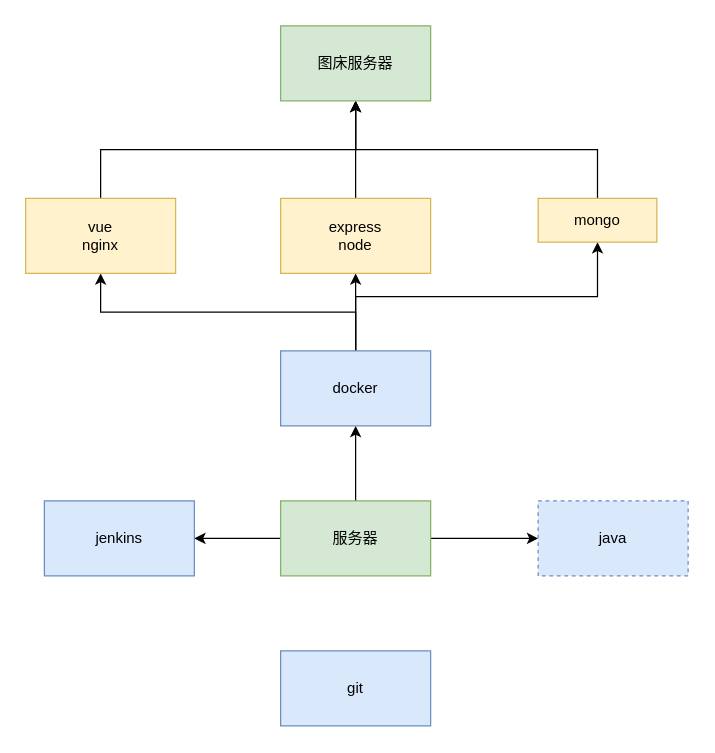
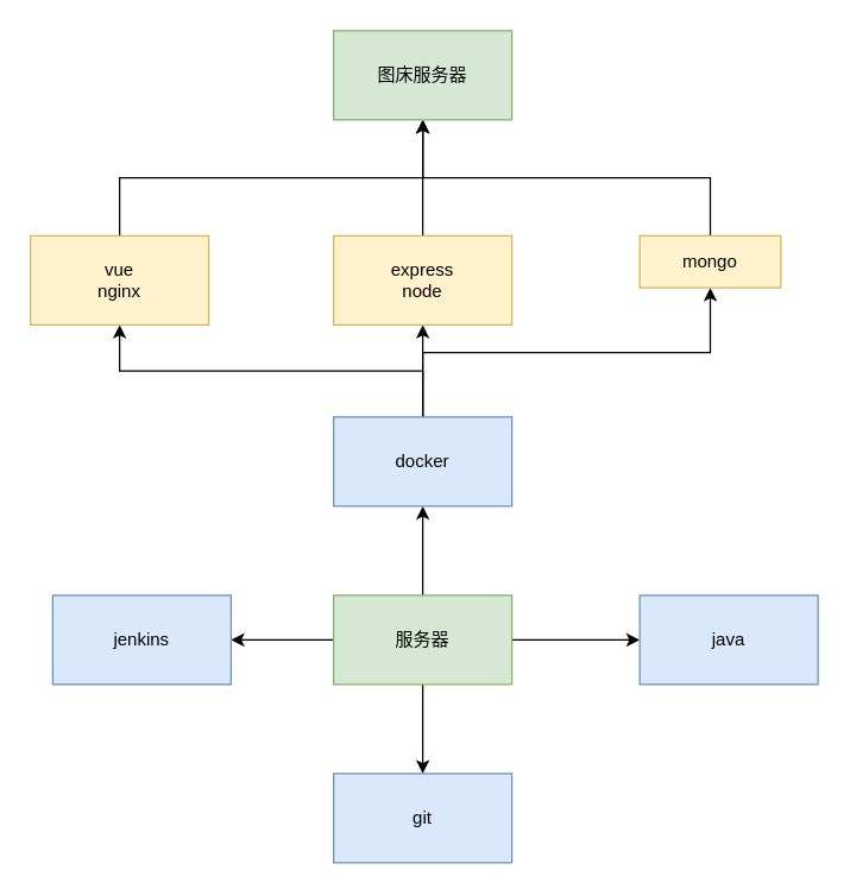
  <mxCell id="0" />
  <mxCell id="1" parent="0" />
  <mxCell id="2" style="edgeStyle=orthogonalEdgeStyle;rounded=0;orthogonalLoop=1;jettySize=auto;html=1;exitX=0.5;exitY=0;exitDx=0;exitDy=0;entryX=0.5;entryY=1;entryDx=0;entryDy=0;" parent="1" source="6" target="10" edge="1"><mxGeometry relative="1" as="geometry" /></mxCell>
+ <mxCell id="3" style="edgeStyle=orthogonalEdgeStyle;rounded=0;orthogonalLoop=1;jettySize=auto;html=1;exitX=0.5;exitY=1;exitDx=0;exitDy=0;" parent="1" source="6" target="11" edge="1"><mxGeometry relative="1" as="geometry" /></mxCell>
  <mxCell id="4" style="edgeStyle=orthogonalEdgeStyle;rounded=0;orthogonalLoop=1;jettySize=auto;html=1;exitX=0;exitY=0.5;exitDx=0;exitDy=0;entryX=1;entryY=0.5;entryDx=0;entryDy=0;" parent="1" source="6" target="18" edge="1"><mxGeometry relative="1" as="geometry" /></mxCell>
  <mxCell id="5" style="edgeStyle=orthogonalEdgeStyle;rounded=0;orthogonalLoop=1;jettySize=auto;html=1;exitX=1;exitY=0.5;exitDx=0;exitDy=0;entryX=0;entryY=0.5;entryDx=0;entryDy=0;" parent="1" source="6" target="19" edge="1"><mxGeometry relative="1" as="geometry" /></mxCell>
  <mxCell id="6" value="服务器" style="rounded=0;whiteSpace=wrap;html=1;fillColor=#d5e8d4;strokeColor=#82b366;" parent="1" vertex="1"><mxGeometry x="224" y="400" width="120" height="60" as="geometry" /></mxCell>
  <mxCell id="7" style="edgeStyle=orthogonalEdgeStyle;rounded=0;orthogonalLoop=1;jettySize=auto;html=1;exitX=0.5;exitY=0;exitDx=0;exitDy=0;entryX=0.5;entryY=1;entryDx=0;entryDy=0;" parent="1" source="10" target="17" edge="1"><mxGeometry relative="1" as="geometry" /></mxCell>
  <mxCell id="8" style="edgeStyle=orthogonalEdgeStyle;rounded=0;orthogonalLoop=1;jettySize=auto;html=1;exitX=0.5;exitY=0;exitDx=0;exitDy=0;entryX=0.5;entryY=1;entryDx=0;entryDy=0;" parent="1" source="10" target="13" edge="1"><mxGeometry relative="1" as="geometry" /></mxCell>
  <mxCell id="9" style="edgeStyle=orthogonalEdgeStyle;rounded=0;orthogonalLoop=1;jettySize=auto;html=1;exitX=0.5;exitY=0;exitDx=0;exitDy=0;" parent="1" source="10" target="15" edge="1"><mxGeometry relative="1" as="geometry" /></mxCell>
  <mxCell id="10" value="docker" style="rounded=0;whiteSpace=wrap;html=1;fillColor=#dae8fc;strokeColor=#6c8ebf;" parent="1" vertex="1"><mxGeometry x="224" y="280" width="120" height="60" as="geometry" /></mxCell>
  <mxCell id="11" value="git" style="rounded=0;whiteSpace=wrap;html=1;fillColor=#dae8fc;strokeColor=#6c8ebf;" parent="1" vertex="1"><mxGeometry x="224" y="520" width="120" height="60" as="geometry" /></mxCell>
  <mxCell id="12" style="edgeStyle=orthogonalEdgeStyle;rounded=0;orthogonalLoop=1;jettySize=auto;html=1;exitX=0.5;exitY=0;exitDx=0;exitDy=0;entryX=0.5;entryY=1;entryDx=0;entryDy=0;" parent="1" source="13" target="20" edge="1"><mxGeometry relative="1" as="geometry" /></mxCell>
  <mxCell id="13" value="express&lt;br&gt;node" style="rounded=0;whiteSpace=wrap;html=1;fillColor=#fff2cc;strokeColor=#d6b656;" parent="1" vertex="1"><mxGeometry x="224" y="158" width="120" height="60" as="geometry" /></mxCell>
  <mxCell id="14" style="edgeStyle=orthogonalEdgeStyle;rounded=0;orthogonalLoop=1;jettySize=auto;html=1;exitX=0.5;exitY=0;exitDx=0;exitDy=0;entryX=0.5;entryY=1;entryDx=0;entryDy=0;" parent="1" source="15" target="20" edge="1"><mxGeometry relative="1" as="geometry" /></mxCell>
  <mxCell id="15" value="mongo" style="rounded=0;whiteSpace=wrap;html=1;fillColor=#fff2cc;strokeColor=#d6b656;" parent="1" vertex="1"><mxGeometry x="430" y="158" width="95" height="35" as="geometry" /></mxCell>
  <mxCell id="16" style="edgeStyle=orthogonalEdgeStyle;rounded=0;orthogonalLoop=1;jettySize=auto;html=1;exitX=0.5;exitY=0;exitDx=0;exitDy=0;entryX=0.5;entryY=1;entryDx=0;entryDy=0;" parent="1" source="17" target="20" edge="1"><mxGeometry relative="1" as="geometry" /></mxCell>
  <mxCell id="17" value="vue&lt;br&gt;nginx" style="rounded=0;whiteSpace=wrap;html=1;fillColor=#fff2cc;strokeColor=#d6b656;" parent="1" vertex="1"><mxGeometry x="20" y="158" width="120" height="60" as="geometry" /></mxCell>
  <mxCell id="18" value="jenkins" style="rounded=0;whiteSpace=wrap;html=1;fillColor=#dae8fc;strokeColor=#6c8ebf;" parent="1" vertex="1"><mxGeometry x="35" y="400" width="120" height="60" as="geometry" /></mxCell>
- <mxCell id="19" value="java" style="rounded=0;whiteSpace=wrap;html=1;fillColor=#dae8fc;strokeColor=#6c8ebf;dashed=1;" parent="1" vertex="1"><mxGeometry x="430" y="400" width="120" height="60" as="geometry" /></mxCell>
+ <mxCell id="19" value="java" style="rounded=0;whiteSpace=wrap;html=1;fillColor=#dae8fc;strokeColor=#6c8ebf;" parent="1" vertex="1"><mxGeometry x="430" y="400" width="120" height="60" as="geometry" /></mxCell>
  <mxCell id="20" value="图床服务器" style="rounded=0;whiteSpace=wrap;html=1;fillColor=#d5e8d4;strokeColor=#82b366;" parent="1" vertex="1"><mxGeometry x="224" y="20" width="120" height="60" as="geometry" /></mxCell>
